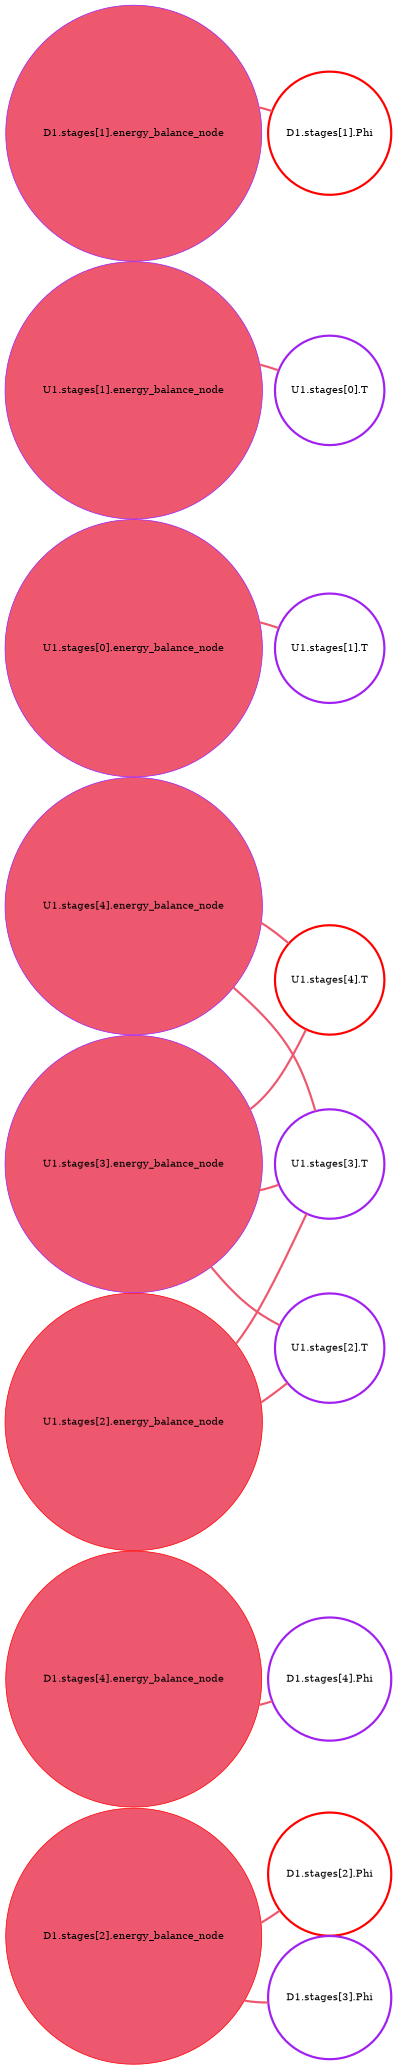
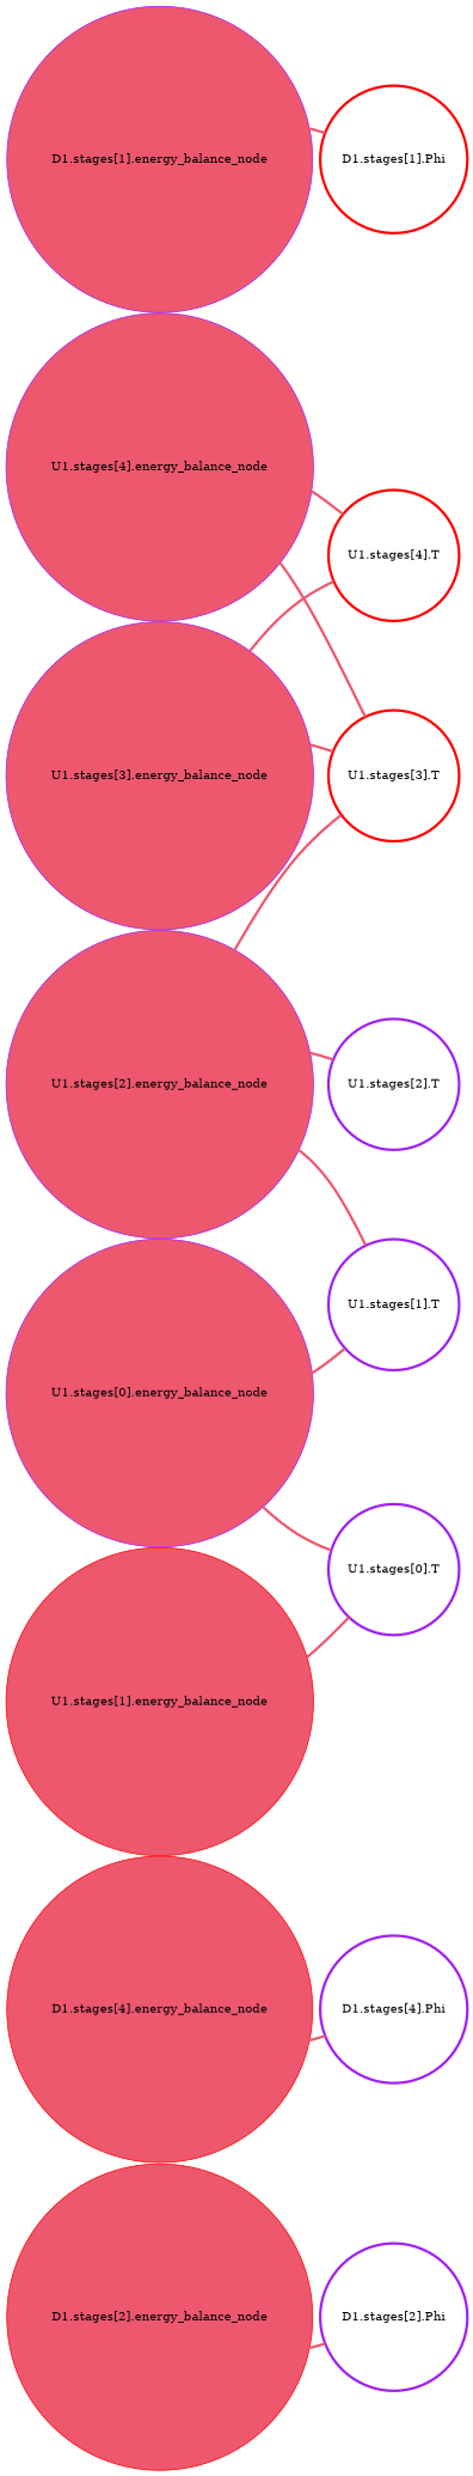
  digraph {
    Damping=0.2
    color=none
    dir=none
    nodesep=0.02
    penwidth=0
    rankdir=LR
    ranksep=0.02
    splines=curved
    node [color=purple fillcolor=none gradientangle=0 margin=0 orientation=0.0 peripheries=1 shape=circle style=filled penwidth=3]
    edge [arrowhead=none arrowtail=none color="#ed586f" dir=none headport=c penwidth=3 style=solid tailport=c]
    "D1.stages[2].energy_balance_node" [color=red fillcolor="#ed586f" height=0.19444 width=0.19444 penwidth=""]
-   "D1.stages[2].Phi" [color=red height=0.15278 width=0.15278]
-   "D1.stages[3].Phi" [height=0.15278 width=0.15278]
+   "D1.stages[2].Phi" [height=0.15278 width=0.15278]
    "D1.stages[4].Phi" [height=0.15278 width=0.15278]
    "U1.stages[4].T" [color=red height=0.15278 width=0.15278]
    "U1.stages[0].energy_balance_node" [fillcolor="#ed586f" height=0.19444 width=0.19444 penwidth=""]
    "U1.stages[1].T" [height=0.15278 width=0.15278]
    "U1.stages[0].T" [height=0.15278 width=0.15278]
    "D1.stages[4].energy_balance_node" [color=red fillcolor="#ed586f" height=0.19444 width=0.19444 penwidth=""]
-   "U1.stages[1].energy_balance_node" [fillcolor="#ed586f" height=0.19444 width=0.19444 penwidth=""]
+   "U1.stages[1].energy_balance_node" [color=red fillcolor="#ed586f" height=0.19444 width=0.19444 penwidth=""]
    "U1.stages[2].T" [height=0.15278 width=0.15278]
-   "U1.stages[2].energy_balance_node" [color=red fillcolor="#ed586f" height=0.19444 width=0.19444 penwidth=""]
-   "U1.stages[3].T" [height=0.15278 width=0.15278]
+   "U1.stages[2].energy_balance_node" [fillcolor="#ed586f" height=0.19444 width=0.19444 penwidth=""]
+   "U1.stages[3].T" [color=red height=0.15278 width=0.15278]
    "U1.stages[3].energy_balance_node" [fillcolor="#ed586f" height=0.19444 width=0.19444 penwidth=""]
    "U1.stages[4].energy_balance_node" [fillcolor="#ed586f" height=0.19444 width=0.19444 penwidth=""]
    "D1.stages[1].energy_balance_node" [fillcolor="#ed586f" height=0.19444 width=0.19444 penwidth=""]
    "D1.stages[1].Phi" [color=red height=0.15278 width=0.15278]
    "D1.stages[2].energy_balance_node" -> "D1.stages[2].Phi"
-   "D1.stages[2].energy_balance_node" -> "D1.stages[3].Phi"
    "U1.stages[0].energy_balance_node" -> "U1.stages[1].T"
+   "U1.stages[0].energy_balance_node" -> "U1.stages[0].T"
    "D1.stages[4].energy_balance_node" -> "D1.stages[4].Phi"
    "U1.stages[1].energy_balance_node" -> "U1.stages[0].T"
+   "U1.stages[2].energy_balance_node" -> "U1.stages[1].T"
    "U1.stages[2].energy_balance_node" -> "U1.stages[2].T"
    "U1.stages[2].energy_balance_node" -> "U1.stages[3].T"
    "U1.stages[3].energy_balance_node" -> "U1.stages[4].T"
-   "U1.stages[3].energy_balance_node" -> "U1.stages[2].T"
    "U1.stages[3].energy_balance_node" -> "U1.stages[3].T"
    "U1.stages[4].energy_balance_node" -> "U1.stages[4].T"
    "U1.stages[4].energy_balance_node" -> "U1.stages[3].T"
    "D1.stages[1].energy_balance_node" -> "D1.stages[1].Phi"
  }
